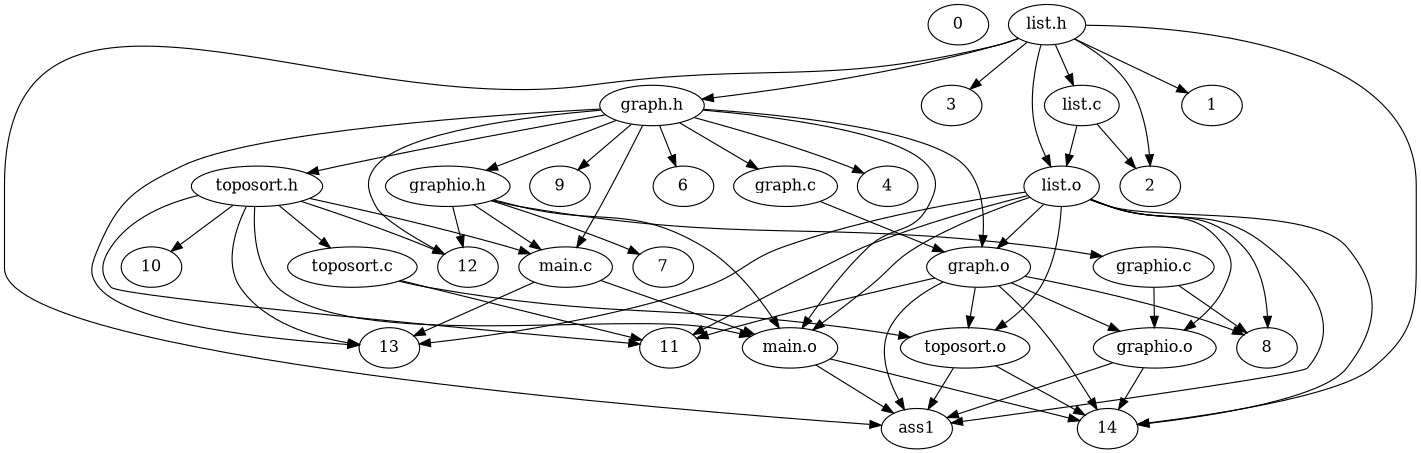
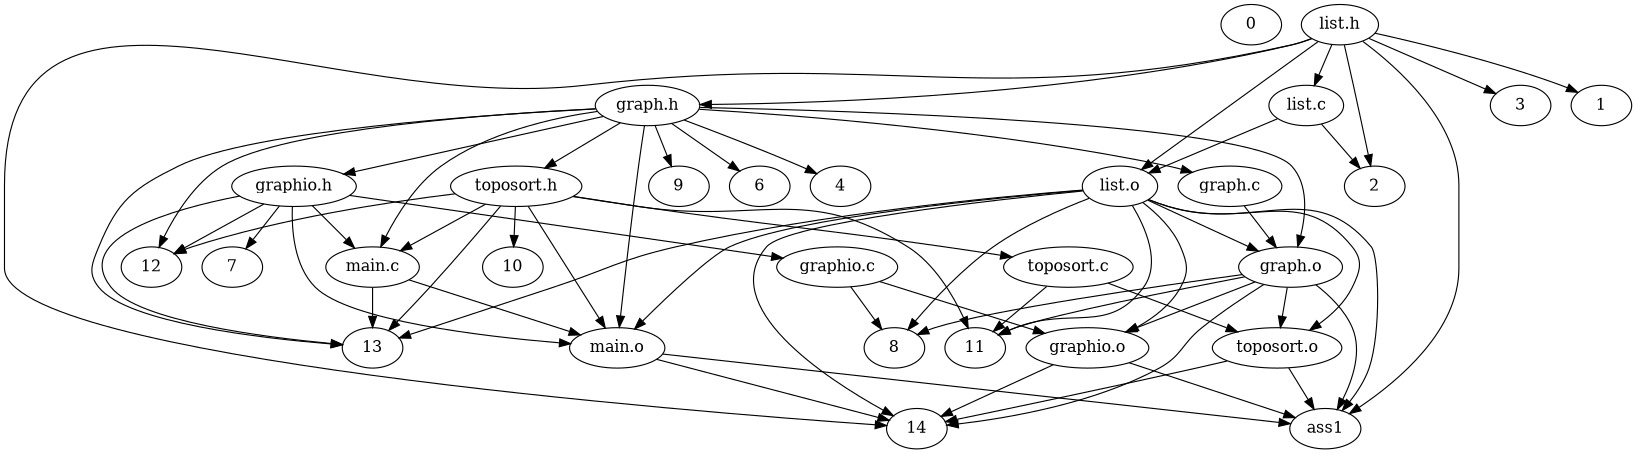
  digraph {
    0
    "list.h"
    14
    ass1
    3
    "graph.h"
    2
    "list.o"
    1
    "list.c"
    13
    "main.o"
    "graph.o"
    12
    "main.c"
    9
    "toposort.h"
    6
    "graphio.h"
    4
    "graph.c"
    11
    "toposort.o"
    8
    "graphio.o"
    10
    "toposort.c"
    7
    "graphio.c"
    "list.h" -> 14
    "list.h" -> ass1
    "list.h" -> 3
    "list.h" -> "graph.h"
    "list.h" -> 2
    "list.h" -> "list.o"
    "list.h" -> 1
    "list.h" -> "list.c"
    "graph.h" -> 13
    "graph.h" -> "main.o"
    "graph.h" -> "graph.o"
    "graph.h" -> 12
    "graph.h" -> "main.c"
    "graph.h" -> 9
    "graph.h" -> "toposort.h"
    "graph.h" -> 6
    "graph.h" -> "graphio.h"
    "graph.h" -> 4
    "graph.h" -> "graph.c"
    "list.o" -> 14
    "list.o" -> ass1
    "list.o" -> 13
    "list.o" -> "main.o"
    "list.o" -> "graph.o"
    "list.o" -> 11
    "list.o" -> "toposort.o"
    "list.o" -> 8
    "list.o" -> "graphio.o"
    "list.c" -> 2
    "list.c" -> "list.o"
    "main.o" -> 14
    "main.o" -> ass1
    "graph.o" -> 14
    "graph.o" -> ass1
    "graph.o" -> 11
    "graph.o" -> "toposort.o"
    "graph.o" -> 8
    "graph.o" -> "graphio.o"
    "main.c" -> 13
    "main.c" -> "main.o"
    "toposort.h" -> 13
    "toposort.h" -> "main.o"
    "toposort.h" -> 12
    "toposort.h" -> "main.c"
    "toposort.h" -> 11
    "toposort.h" -> 10
    "toposort.h" -> "toposort.c"
+   "graphio.h" -> 13
    "graphio.h" -> "main.o"
    "graphio.h" -> 12
    "graphio.h" -> "main.c"
    "graphio.h" -> 7
    "graphio.h" -> "graphio.c"
    "graph.c" -> "graph.o"
    "toposort.o" -> 14
    "toposort.o" -> ass1
    "graphio.o" -> 14
    "graphio.o" -> ass1
    "toposort.c" -> 11
    "toposort.c" -> "toposort.o"
    "graphio.c" -> 8
    "graphio.c" -> "graphio.o"
  }
